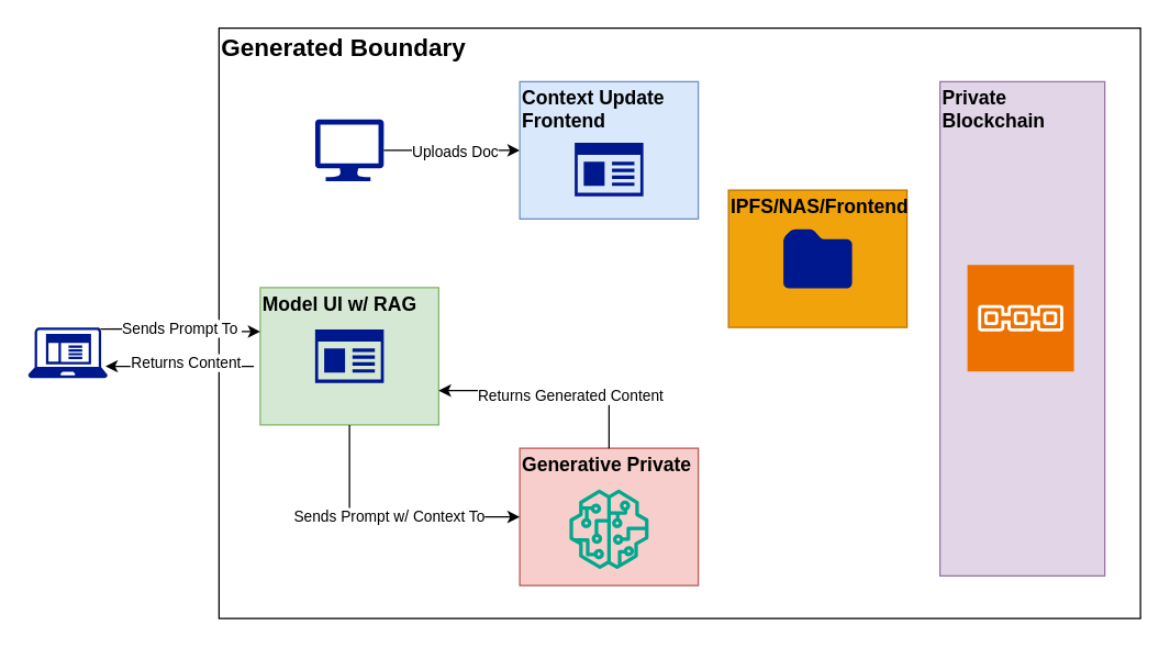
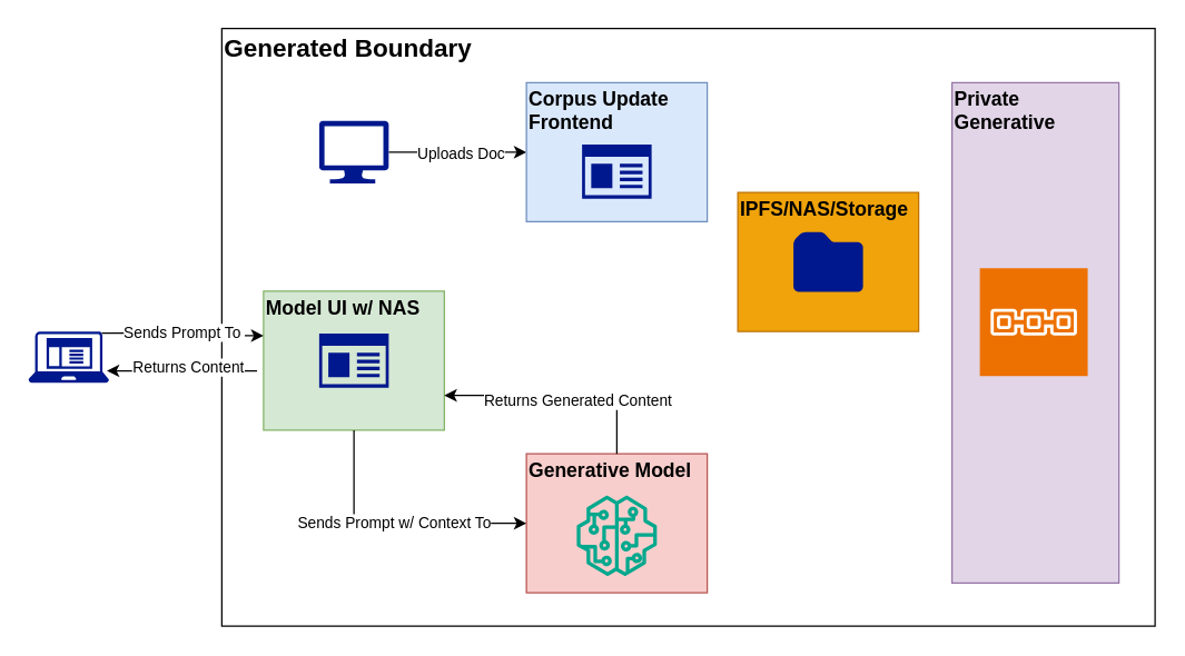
  <mxCell id="0" />
  <mxCell id="1" parent="0" />
  <mxCell id="2" value="&lt;h2&gt;Generated Boundary&lt;/h2&gt;" style="rounded=0;whiteSpace=wrap;html=1;align=left;verticalAlign=top;labelPosition=center;verticalLabelPosition=middle;spacing=2;spacingLeft=0;spacingBottom=0;spacingTop=-17;" parent="1" vertex="1"><mxGeometry x="159" y="20" width="671" height="430" as="geometry" /></mxCell>
  <mxCell id="3" style="edgeStyle=orthogonalEdgeStyle;rounded=0;orthogonalLoop=1;jettySize=auto;html=1;exitX=1;exitY=0.5;exitDx=0;exitDy=0;exitPerimeter=0;entryX=0;entryY=0.5;entryDx=0;entryDy=0;" parent="1" source="20" target="6" edge="1"><mxGeometry relative="1" as="geometry"><mxPoint x="275" y="109" as="sourcePoint" /></mxGeometry></mxCell>
  <mxCell id="4" value="Uploads Doc" style="edgeLabel;html=1;align=center;verticalAlign=middle;resizable=0;points=[];" parent="3" vertex="1" connectable="0"><mxGeometry x="0.023" y="-2" relative="1" as="geometry"><mxPoint y="-2" as="offset" /></mxGeometry></mxCell>
  <mxCell id="5" value="" style="group;textShadow=1;" parent="1" vertex="1" connectable="0"><mxGeometry x="378" y="59" width="130" height="131" as="geometry" /></mxCell>
- <mxCell id="6" value="&lt;h3&gt;Context Update Frontend&lt;/h3&gt;" style="rounded=0;whiteSpace=wrap;html=1;align=left;verticalAlign=top;labelPosition=center;verticalLabelPosition=middle;spacing=2;spacingLeft=0;spacingBottom=0;spacingTop=-17;fillColor=#dae8fc;strokeColor=#6c8ebf;" parent="5" vertex="1"><mxGeometry width="130" height="100" as="geometry" /></mxCell>
+ <mxCell id="6" value="&lt;h3&gt;Corpus Update Frontend&lt;/h3&gt;" style="rounded=0;whiteSpace=wrap;html=1;align=left;verticalAlign=top;labelPosition=center;verticalLabelPosition=middle;spacing=2;spacingLeft=0;spacingBottom=0;spacingTop=-17;fillColor=#dae8fc;strokeColor=#6c8ebf;" parent="5" vertex="1"><mxGeometry width="130" height="100" as="geometry" /></mxCell>
  <mxCell id="7" value="" style="sketch=0;aspect=fixed;pointerEvents=1;shadow=0;dashed=0;html=1;strokeColor=none;labelPosition=center;verticalLabelPosition=bottom;verticalAlign=top;align=center;fillColor=#00188D;shape=mxgraph.mscae.enterprise.app_generic" parent="5" vertex="1"><mxGeometry x="40" y="44.5" width="50" height="39" as="geometry" /></mxCell>
  <mxCell id="8" value="" style="group;textShadow=1;" parent="1" vertex="1" connectable="0"><mxGeometry x="189" y="209" width="130" height="100" as="geometry" /></mxCell>
- <mxCell id="9" value="&lt;h3&gt;Model UI w/ RAG&lt;/h3&gt;" style="rounded=0;whiteSpace=wrap;html=1;align=left;verticalAlign=top;labelPosition=center;verticalLabelPosition=middle;spacing=2;spacingLeft=0;spacingBottom=0;spacingTop=-17;fillColor=#d5e8d4;strokeColor=#82b366;" parent="8" vertex="1"><mxGeometry width="130" height="100" as="geometry" /></mxCell>
+ <mxCell id="9" value="&lt;h3&gt;Model UI w/ NAS&lt;/h3&gt;" style="rounded=0;whiteSpace=wrap;html=1;align=left;verticalAlign=top;labelPosition=center;verticalLabelPosition=middle;spacing=2;spacingLeft=0;spacingBottom=0;spacingTop=-17;fillColor=#d5e8d4;strokeColor=#82b366;" parent="8" vertex="1"><mxGeometry width="130" height="100" as="geometry" /></mxCell>
  <mxCell id="10" value="" style="sketch=0;aspect=fixed;pointerEvents=1;shadow=0;dashed=0;html=1;strokeColor=none;labelPosition=center;verticalLabelPosition=bottom;verticalAlign=top;align=center;fillColor=#00188D;shape=mxgraph.mscae.enterprise.app_generic" parent="8" vertex="1"><mxGeometry x="40" y="30.5" width="50" height="39" as="geometry" /></mxCell>
  <mxCell id="11" value="" style="group;textShadow=1;" parent="1" vertex="1" connectable="0"><mxGeometry x="684" y="59" width="120" height="360" as="geometry" /></mxCell>
- <mxCell id="12" value="&lt;h3&gt;Private Blockchain&lt;/h3&gt;" style="rounded=0;whiteSpace=wrap;html=1;fillColor=#e1d5e7;strokeColor=#9673a6;verticalAlign=top;align=left;spacingTop=-17;" parent="11" vertex="1"><mxGeometry width="120" height="360.0" as="geometry" /></mxCell>
+ <mxCell id="12" value="&lt;h3&gt;Private Generative&lt;/h3&gt;" style="rounded=0;whiteSpace=wrap;html=1;fillColor=#e1d5e7;strokeColor=#9673a6;verticalAlign=top;align=left;spacingTop=-17;" parent="11" vertex="1"><mxGeometry width="120" height="360.0" as="geometry" /></mxCell>
  <mxCell id="13" value="" style="sketch=0;points=[[0,0,0],[0.25,0,0],[0.5,0,0],[0.75,0,0],[1,0,0],[0,1,0],[0.25,1,0],[0.5,1,0],[0.75,1,0],[1,1,0],[0,0.25,0],[0,0.5,0],[0,0.75,0],[1,0.25,0],[1,0.5,0],[1,0.75,0]];outlineConnect=0;fontColor=#232F3E;fillColor=#ED7100;strokeColor=#ffffff;dashed=0;verticalLabelPosition=bottom;verticalAlign=top;align=center;html=1;fontSize=12;fontStyle=0;aspect=fixed;shape=mxgraph.aws4.resourceIcon;resIcon=mxgraph.aws4.blockchain;" parent="11" vertex="1"><mxGeometry x="20" y="133.51" width="77.569" height="77.569" as="geometry" /></mxCell>
  <mxCell id="14" value="Sends Prompt To&amp;nbsp;" style="edgeStyle=orthogonalEdgeStyle;rounded=0;orthogonalLoop=1;jettySize=auto;html=1;exitX=0.91;exitY=0.03;exitDx=0;exitDy=0;exitPerimeter=0;entryX=0;entryY=0.32;entryDx=0;entryDy=0;entryPerimeter=0;" parent="1" source="15" target="9" edge="1"><mxGeometry relative="1" as="geometry"><mxPoint x="76" y="259" as="sourcePoint" /></mxGeometry></mxCell>
  <mxCell id="15" value="" style="sketch=0;aspect=fixed;pointerEvents=1;shadow=0;dashed=0;html=1;strokeColor=none;labelPosition=center;verticalLabelPosition=bottom;verticalAlign=top;align=center;fillColor=#00188D;shape=mxgraph.mscae.enterprise.client_application" parent="1" vertex="1"><mxGeometry x="20" y="238" width="57.81" height="37" as="geometry" /></mxCell>
  <mxCell id="16" value="" style="group;textShadow=1;" parent="1" vertex="1" connectable="0"><mxGeometry x="378" y="326" width="130" height="100" as="geometry" /></mxCell>
- <mxCell id="17" value="&lt;h3&gt;Generative Private&lt;/h3&gt;" style="rounded=0;whiteSpace=wrap;html=1;align=left;verticalAlign=top;labelPosition=center;verticalLabelPosition=middle;spacing=2;spacingLeft=0;spacingBottom=0;spacingTop=-17;fillColor=#f8cecc;strokeColor=#b85450;" parent="16" vertex="1"><mxGeometry width="130" height="100" as="geometry" /></mxCell>
+ <mxCell id="17" value="&lt;h3&gt;Generative Model&lt;/h3&gt;" style="rounded=0;whiteSpace=wrap;html=1;align=left;verticalAlign=top;labelPosition=center;verticalLabelPosition=middle;spacing=2;spacingLeft=0;spacingBottom=0;spacingTop=-17;fillColor=#f8cecc;strokeColor=#b85450;" parent="16" vertex="1"><mxGeometry width="130" height="100" as="geometry" /></mxCell>
  <mxCell id="18" value="" style="sketch=0;outlineConnect=0;fontColor=#232F3E;gradientColor=none;fillColor=#01A88D;strokeColor=none;dashed=0;verticalLabelPosition=bottom;verticalAlign=top;align=center;html=1;fontSize=12;fontStyle=0;aspect=fixed;pointerEvents=1;shape=mxgraph.aws4.sagemaker_model;" parent="16" vertex="1"><mxGeometry x="36" y="30" width="58" height="58" as="geometry" /></mxCell>
  <mxCell id="19" value="Sends Prompt w/ Context To" style="edgeStyle=orthogonalEdgeStyle;rounded=0;orthogonalLoop=1;jettySize=auto;html=1;exitX=0.5;exitY=1;exitDx=0;exitDy=0;entryX=0;entryY=0.5;entryDx=0;entryDy=0;" parent="1" source="9" target="17" edge="1"><mxGeometry relative="1" as="geometry" /></mxCell>
  <mxCell id="20" value="" style="sketch=0;aspect=fixed;pointerEvents=1;shadow=0;dashed=0;html=1;strokeColor=none;labelPosition=center;verticalLabelPosition=bottom;verticalAlign=top;align=center;fillColor=#00188D;shape=mxgraph.azure.computer" parent="1" vertex="1"><mxGeometry x="229" y="86.5" width="50" height="45" as="geometry" /></mxCell>
  <mxCell id="21" style="edgeStyle=orthogonalEdgeStyle;rounded=0;orthogonalLoop=1;jettySize=auto;html=1;exitX=0.5;exitY=0;exitDx=0;exitDy=0;entryX=1;entryY=0.75;entryDx=0;entryDy=0;" parent="1" source="17" target="9" edge="1"><mxGeometry relative="1" as="geometry" /></mxCell>
  <mxCell id="22" value="Returns Generated Content" style="edgeLabel;html=1;align=center;verticalAlign=middle;resizable=0;points=[];" parent="21" vertex="1" connectable="0"><mxGeometry x="-0.149" y="3" relative="1" as="geometry"><mxPoint as="offset" /></mxGeometry></mxCell>
  <mxCell id="23" style="edgeStyle=orthogonalEdgeStyle;rounded=0;orthogonalLoop=1;jettySize=auto;html=1;exitX=-0.036;exitY=0.573;exitDx=0;exitDy=0;entryX=0.974;entryY=0.766;entryDx=0;entryDy=0;entryPerimeter=0;exitPerimeter=0;" parent="1" source="9" target="15" edge="1"><mxGeometry relative="1" as="geometry" /></mxCell>
  <mxCell id="24" value="Returns Content" style="edgeLabel;html=1;align=center;verticalAlign=middle;resizable=0;points=[];" parent="23" vertex="1" connectable="0"><mxGeometry x="0.092" y="-1" relative="1" as="geometry"><mxPoint x="9" y="-2" as="offset" /></mxGeometry></mxCell>
- <mxCell id="25" value="&lt;h3&gt;IPFS/NAS/Frontend&lt;/h3&gt;" style="rounded=0;whiteSpace=wrap;html=1;align=left;verticalAlign=top;labelPosition=center;verticalLabelPosition=middle;spacing=2;spacingLeft=0;spacingBottom=0;spacingTop=-17;fillColor=#f0a30a;strokeColor=#BD7000;fontColor=#000000;" vertex="1" parent="1"><mxGeometry x="530" y="138" width="130" height="100" as="geometry" /></mxCell>
+ <mxCell id="25" value="&lt;h3&gt;IPFS/NAS/Storage&lt;/h3&gt;" style="rounded=0;whiteSpace=wrap;html=1;align=left;verticalAlign=top;labelPosition=center;verticalLabelPosition=middle;spacing=2;spacingLeft=0;spacingBottom=0;spacingTop=-17;fillColor=#f0a30a;strokeColor=#BD7000;fontColor=#000000;" vertex="1" parent="1"><mxGeometry x="530" y="138" width="130" height="100" as="geometry" /></mxCell>
  <mxCell id="26" value="" style="sketch=0;aspect=fixed;pointerEvents=1;shadow=0;dashed=0;html=1;strokeColor=none;labelPosition=center;verticalLabelPosition=bottom;verticalAlign=top;align=center;fillColor=#00188D;shape=mxgraph.mscae.enterprise.folder" vertex="1" parent="1"><mxGeometry x="570" y="166.5" width="50" height="43" as="geometry" /></mxCell>
